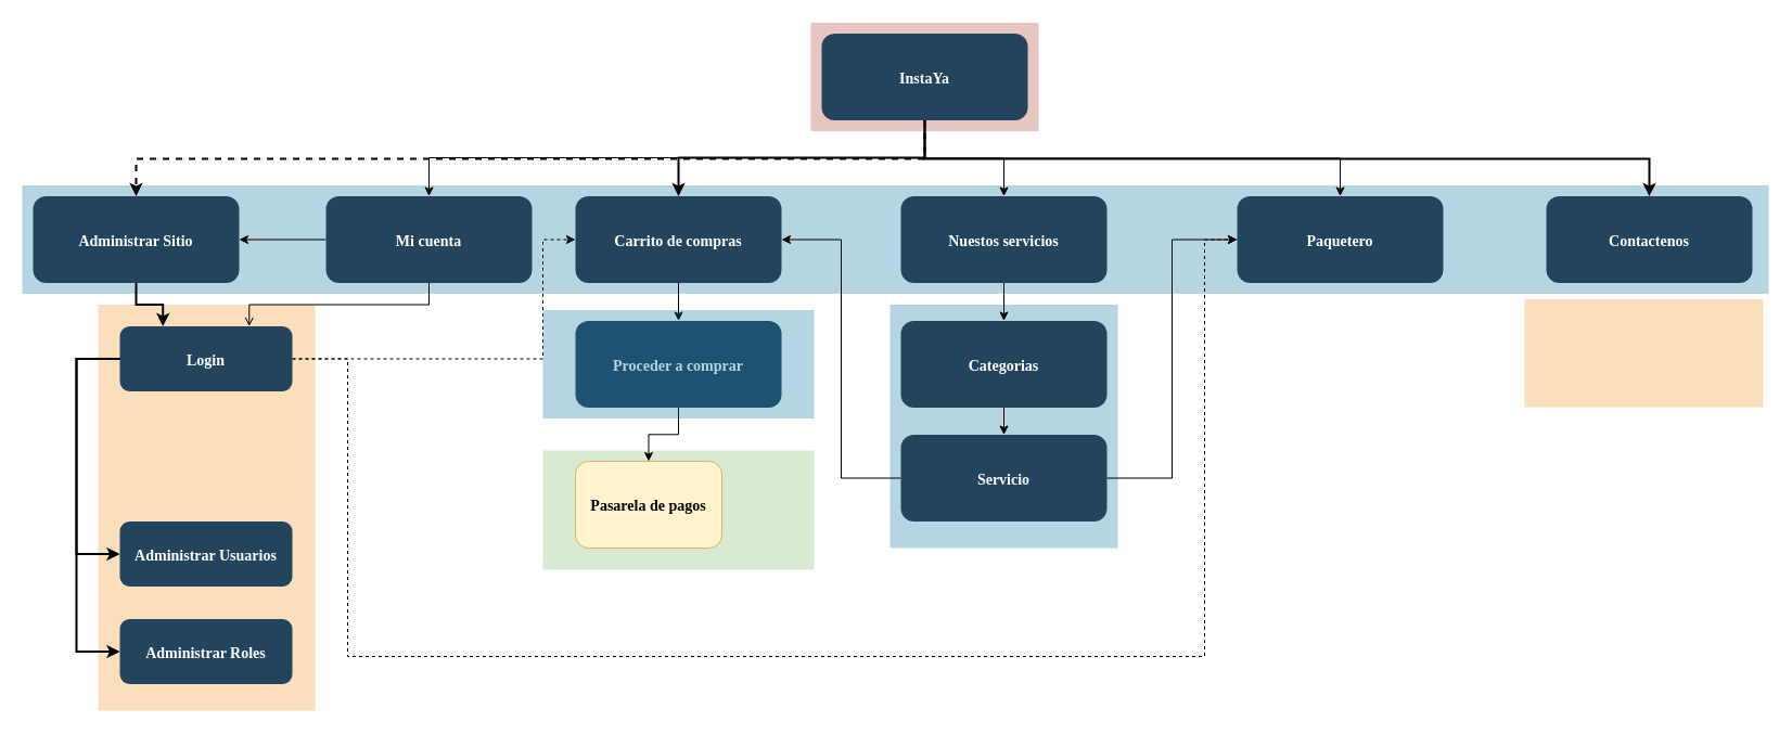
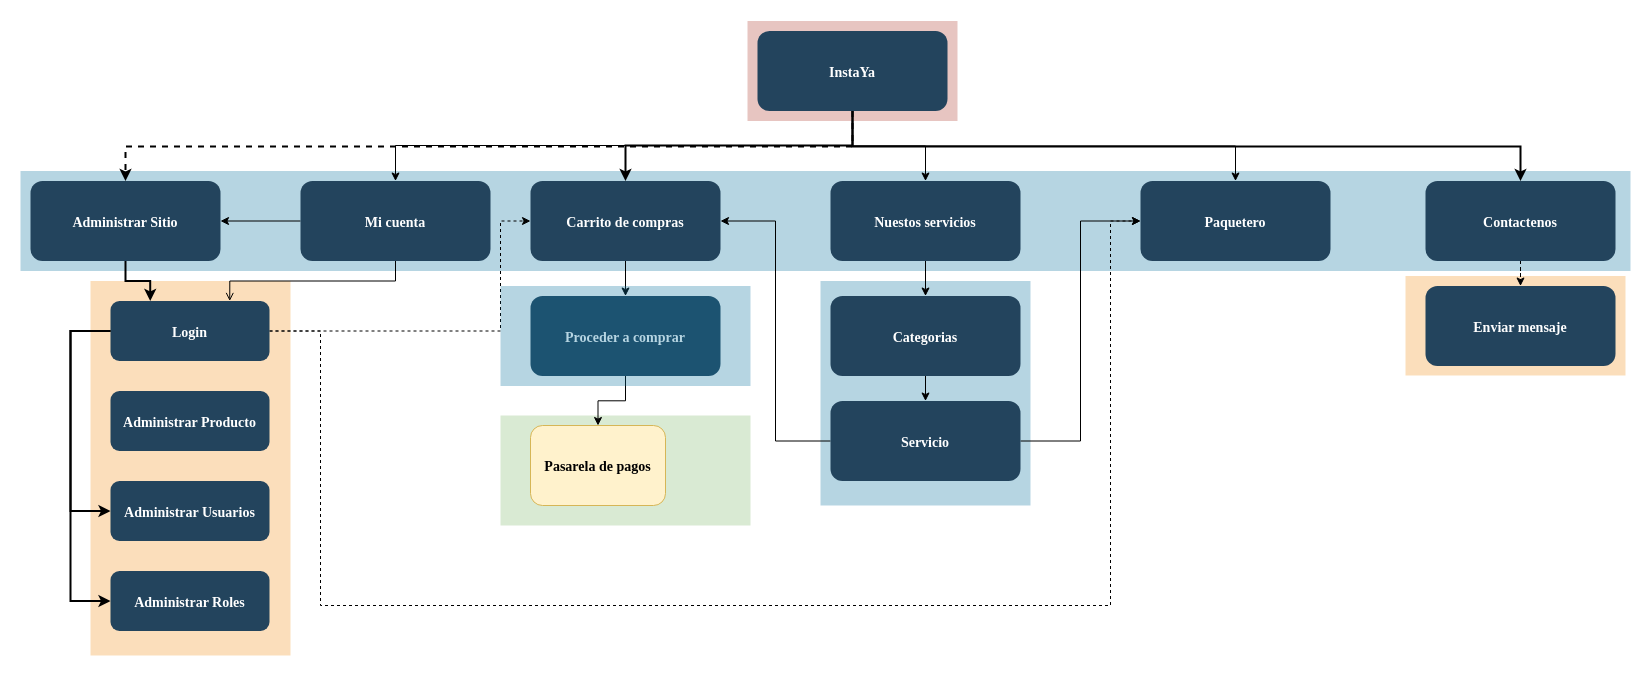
  <mxCell id="0" />
  <mxCell id="1" parent="0" />
  <mxCell id="2" value="" style="fillColor=#AE4132;strokeColor=none;opacity=30;" parent="1" vertex="1"><mxGeometry x="747" y="20.5" width="210" height="100.0" as="geometry" /></mxCell>
  <mxCell id="3" value="" style="fillColor=#10739E;strokeColor=none;opacity=30;" parent="1" vertex="1"><mxGeometry x="20" y="170.5" width="1610" height="100" as="geometry" /></mxCell>
  <mxCell id="4" value="" style="fillColor=#F2931E;strokeColor=none;opacity=30;" parent="1" vertex="1"><mxGeometry x="1405" y="275.5" width="220" height="99.5" as="geometry" /></mxCell>
  <mxCell id="5" value="" style="fillColor=#F2931E;strokeColor=none;opacity=30;" parent="1" vertex="1"><mxGeometry x="90" y="280.5" width="200" height="374.5" as="geometry" /></mxCell>
  <mxCell id="6" value="" style="fillColor=#10739E;strokeColor=none;opacity=30;" parent="1" vertex="1"><mxGeometry x="820" y="280.5" width="210" height="224.5" as="geometry" /></mxCell>
  <mxCell id="7" value="" style="fillColor=#D9EAD3;strokeColor=none" parent="1" vertex="1"><mxGeometry x="500" y="415" width="250" height="110" as="geometry" /></mxCell>
  <mxCell id="8" style="edgeStyle=orthogonalEdgeStyle;rounded=0;orthogonalLoop=1;jettySize=auto;html=1;exitX=0.5;exitY=1;exitDx=0;exitDy=0;" parent="1" source="11" target="31" edge="1"><mxGeometry relative="1" as="geometry" /></mxCell>
  <mxCell id="9" style="edgeStyle=orthogonalEdgeStyle;rounded=0;orthogonalLoop=1;jettySize=auto;html=1;exitX=0.5;exitY=1;exitDx=0;exitDy=0;" parent="1" source="11" target="15" edge="1"><mxGeometry relative="1" as="geometry" /></mxCell>
  <mxCell id="10" style="edgeStyle=orthogonalEdgeStyle;rounded=0;orthogonalLoop=1;jettySize=auto;html=1;" parent="1" source="11" target="44" edge="1"><mxGeometry relative="1" as="geometry"><Array as="points"><mxPoint x="852" y="145" /><mxPoint x="395" y="145" /></Array></mxGeometry></mxCell>
  <mxCell id="11" value="InstaYa" style="rounded=1;fillColor=#23445D;gradientColor=none;strokeColor=none;fontColor=#FFFFFF;fontStyle=1;fontFamily=Tahoma;fontSize=14" parent="1" vertex="1"><mxGeometry x="757" y="30.5" width="190" height="80" as="geometry" /></mxCell>
+ <mxCell id="12" value="" style="edgeStyle=orthogonalEdgeStyle;rounded=0;orthogonalLoop=1;jettySize=auto;html=1;dashed=1;" parent="1" source="13" target="41" edge="1"><mxGeometry relative="1" as="geometry" /></mxCell>
  <mxCell id="13" value="Contactenos" style="rounded=1;fillColor=#23445D;gradientColor=none;strokeColor=none;fontColor=#FFFFFF;fontStyle=1;fontFamily=Tahoma;fontSize=14" parent="1" vertex="1"><mxGeometry x="1425" y="180.5" width="190" height="80" as="geometry" /></mxCell>
  <mxCell id="14" value="" style="edgeStyle=elbowEdgeStyle;elbow=vertical;strokeWidth=2;rounded=0" parent="1" source="11" target="13" edge="1"><mxGeometry x="337" y="215.5" width="100" height="100" as="geometry"><mxPoint x="337" y="160.5" as="sourcePoint" /><mxPoint x="437" y="60.5" as="targetPoint" /></mxGeometry></mxCell>
  <mxCell id="15" value="Paquetero" style="rounded=1;fillColor=#23445D;gradientColor=none;strokeColor=none;fontColor=#FFFFFF;fontStyle=1;fontFamily=Tahoma;fontSize=14" parent="1" vertex="1"><mxGeometry x="1140" y="180.5" width="190" height="80" as="geometry" /></mxCell>
  <mxCell id="16" value="" style="edgeStyle=orthogonalEdgeStyle;rounded=0;orthogonalLoop=1;jettySize=auto;html=1;" parent="1" source="17" target="38" edge="1"><mxGeometry relative="1" as="geometry" /></mxCell>
  <mxCell id="17" value="Carrito de compras" style="rounded=1;fillColor=#23445D;gradientColor=none;strokeColor=none;fontColor=#FFFFFF;fontStyle=1;fontFamily=Tahoma;fontSize=14" parent="1" vertex="1"><mxGeometry x="530" y="180.5" width="190" height="80" as="geometry" /></mxCell>
  <mxCell id="18" value="Administrar Sitio" style="rounded=1;fillColor=#23445D;gradientColor=none;strokeColor=none;fontColor=#FFFFFF;fontStyle=1;fontFamily=Tahoma;fontSize=14" parent="1" vertex="1"><mxGeometry x="30" y="180.5" width="190" height="80" as="geometry" /></mxCell>
  <mxCell id="19" style="edgeStyle=orthogonalEdgeStyle;rounded=0;orthogonalLoop=1;jettySize=auto;html=1;entryX=0;entryY=0.5;entryDx=0;entryDy=0;exitX=1;exitY=0.5;exitDx=0;exitDy=0;dashed=1;" parent="1" source="21" target="15" edge="1"><mxGeometry relative="1" as="geometry"><Array as="points"><mxPoint x="320" y="331" /><mxPoint x="320" y="605" /><mxPoint x="1110" y="605" /><mxPoint x="1110" y="221" /></Array></mxGeometry></mxCell>
  <mxCell id="20" style="edgeStyle=orthogonalEdgeStyle;rounded=0;orthogonalLoop=1;jettySize=auto;html=1;entryX=0;entryY=0.5;entryDx=0;entryDy=0;dashed=1;" parent="1" source="21" target="17" edge="1"><mxGeometry relative="1" as="geometry"><Array as="points"><mxPoint x="500" y="331" /><mxPoint x="500" y="221" /></Array></mxGeometry></mxCell>
  <mxCell id="21" value="Login" style="rounded=1;fillColor=#23445D;gradientColor=none;strokeColor=none;fontColor=#FFFFFF;fontStyle=1;fontFamily=Tahoma;fontSize=14" parent="1" vertex="1"><mxGeometry x="110" y="300.5" width="159" height="60" as="geometry" /></mxCell>
+ <mxCell id="22" value="Administrar Producto" style="rounded=1;fillColor=#23445D;gradientColor=none;strokeColor=none;fontColor=#FFFFFF;fontStyle=1;fontFamily=Tahoma;fontSize=14" parent="1" vertex="1"><mxGeometry x="110" y="390.5" width="159" height="60" as="geometry" /></mxCell>
  <mxCell id="23" value="Administrar Usuarios" style="rounded=1;fillColor=#23445D;gradientColor=none;strokeColor=none;fontColor=#FFFFFF;fontStyle=1;fontFamily=Tahoma;fontSize=14" parent="1" vertex="1"><mxGeometry x="110" y="480.5" width="159" height="60" as="geometry" /></mxCell>
  <mxCell id="24" value="Administrar Roles" style="rounded=1;fillColor=#23445D;gradientColor=none;strokeColor=none;fontColor=#FFFFFF;fontStyle=1;fontFamily=Tahoma;fontSize=14" parent="1" vertex="1"><mxGeometry x="110" y="570.5" width="159" height="60" as="geometry" /></mxCell>
  <mxCell id="25" value="" style="edgeStyle=elbowEdgeStyle;elbow=vertical;strokeWidth=2;rounded=0;entryX=0.5;entryY=0;entryDx=0;entryDy=0;" parent="1" source="11" target="17" edge="1"><mxGeometry x="347" y="225.5" width="100" height="100" as="geometry"><mxPoint x="862" y="120.5" as="sourcePoint" /><mxPoint x="1467" y="190.5" as="targetPoint" /><Array as="points"><mxPoint x="650" y="145" /></Array></mxGeometry></mxCell>
  <mxCell id="26" value="" style="edgeStyle=elbowEdgeStyle;elbow=vertical;strokeWidth=2;rounded=0;dashed=1;" parent="1" source="11" target="18" edge="1"><mxGeometry x="-23" y="135.5" width="100" height="100" as="geometry"><mxPoint x="-23" y="80.5" as="sourcePoint" /><mxPoint x="77" y="-19.5" as="targetPoint" /></mxGeometry></mxCell>
  <mxCell id="27" value="" style="edgeStyle=orthogonalEdgeStyle;elbow=horizontal;strokeWidth=2;rounded=0;exitX=0.5;exitY=1;exitDx=0;exitDy=0;entryX=0.25;entryY=0;entryDx=0;entryDy=0;" parent="1" source="18" target="21" edge="1"><mxGeometry x="-23" y="135.5" width="100" height="100" as="geometry"><mxPoint x="-23" y="80.5" as="sourcePoint" /><mxPoint x="230" y="305" as="targetPoint" /></mxGeometry></mxCell>
  <mxCell id="28" value="" style="edgeStyle=elbowEdgeStyle;elbow=horizontal;strokeWidth=2;rounded=0;exitX=0;exitY=0.5;exitDx=0;exitDy=0;" parent="1" source="21" target="23" edge="1"><mxGeometry x="-23" y="135.5" width="100" height="100" as="geometry"><mxPoint x="-23" y="80.5" as="sourcePoint" /><mxPoint x="77" y="-19.5" as="targetPoint" /><Array as="points"><mxPoint x="70" y="375" /><mxPoint x="202" y="370.5" /></Array></mxGeometry></mxCell>
  <mxCell id="29" value="" style="edgeStyle=elbowEdgeStyle;elbow=horizontal;strokeWidth=2;rounded=0;exitX=0;exitY=0.5;exitDx=0;exitDy=0;" parent="1" source="21" target="24" edge="1"><mxGeometry x="-23" y="135.5" width="100" height="100" as="geometry"><mxPoint x="-23" y="80.5" as="sourcePoint" /><mxPoint x="77" y="-19.5" as="targetPoint" /><Array as="points"><mxPoint x="70" y="355" /><mxPoint x="202" y="420.5" /></Array></mxGeometry></mxCell>
  <mxCell id="30" value="" style="edgeStyle=orthogonalEdgeStyle;rounded=0;orthogonalLoop=1;jettySize=auto;html=1;" parent="1" source="31" target="33" edge="1"><mxGeometry relative="1" as="geometry" /></mxCell>
  <mxCell id="31" value="Nuestos servicios" style="rounded=1;fillColor=#23445D;gradientColor=none;strokeColor=none;fontColor=#FFFFFF;fontStyle=1;fontFamily=Tahoma;fontSize=14" parent="1" vertex="1"><mxGeometry x="830" y="180.5" width="190" height="80" as="geometry" /></mxCell>
  <mxCell id="32" value="" style="edgeStyle=orthogonalEdgeStyle;rounded=0;orthogonalLoop=1;jettySize=auto;html=1;" parent="1" source="33" target="36" edge="1"><mxGeometry relative="1" as="geometry" /></mxCell>
  <mxCell id="33" value="Categorias" style="rounded=1;fillColor=#23445D;gradientColor=none;strokeColor=none;fontColor=#FFFFFF;fontStyle=1;fontFamily=Tahoma;fontSize=14" parent="1" vertex="1"><mxGeometry x="830" y="295.5" width="190" height="80" as="geometry" /></mxCell>
  <mxCell id="34" style="edgeStyle=orthogonalEdgeStyle;rounded=0;orthogonalLoop=1;jettySize=auto;html=1;entryX=1;entryY=0.5;entryDx=0;entryDy=0;" parent="1" source="36" target="17" edge="1"><mxGeometry relative="1" as="geometry" /></mxCell>
  <mxCell id="35" style="edgeStyle=orthogonalEdgeStyle;rounded=0;orthogonalLoop=1;jettySize=auto;html=1;entryX=0;entryY=0.5;entryDx=0;entryDy=0;" parent="1" source="36" target="15" edge="1"><mxGeometry relative="1" as="geometry" /></mxCell>
  <mxCell id="36" value="Servicio" style="rounded=1;fillColor=#23445D;gradientColor=none;strokeColor=none;fontColor=#FFFFFF;fontStyle=1;fontFamily=Tahoma;fontSize=14" parent="1" vertex="1"><mxGeometry x="830" y="400.5" width="190" height="80" as="geometry" /></mxCell>
  <mxCell id="37" value="" style="edgeStyle=orthogonalEdgeStyle;rounded=0;orthogonalLoop=1;jettySize=auto;html=1;" parent="1" source="38" target="39" edge="1"><mxGeometry relative="1" as="geometry" /></mxCell>
  <mxCell id="38" value="Proceder a comprar" style="rounded=1;fillColor=#23445D;gradientColor=none;strokeColor=none;fontColor=#FFFFFF;fontStyle=1;fontFamily=Tahoma;fontSize=14" parent="1" vertex="1"><mxGeometry x="530" y="295.5" width="190" height="80" as="geometry" /></mxCell>
  <mxCell id="39" value="Pasarela de pagos" style="rounded=1;fillColor=#fff2cc;strokeColor=#d6b656;fontStyle=1;fontFamily=Tahoma;fontSize=14" parent="1" vertex="1"><mxGeometry x="530" y="425" width="135" height="80" as="geometry" /></mxCell>
  <mxCell id="40" value="" style="fillColor=#10739E;strokeColor=none;opacity=30;" parent="1" vertex="1"><mxGeometry x="500" y="285.5" width="250" height="100" as="geometry" /></mxCell>
+ <mxCell id="41" value="Enviar mensaje" style="rounded=1;fillColor=#23445D;gradientColor=none;strokeColor=none;fontColor=#FFFFFF;fontStyle=1;fontFamily=Tahoma;fontSize=14" parent="1" vertex="1"><mxGeometry x="1425" y="285.5" width="190" height="80" as="geometry" /></mxCell>
  <mxCell id="42" style="edgeStyle=orthogonalEdgeStyle;rounded=0;orthogonalLoop=1;jettySize=auto;html=1;entryX=0.75;entryY=0;entryDx=0;entryDy=0;exitX=0.5;exitY=1;exitDx=0;exitDy=0;endArrow=open;" parent="1" source="44" target="21" edge="1"><mxGeometry relative="1" as="geometry" /></mxCell>
  <mxCell id="43" value="" style="edgeStyle=orthogonalEdgeStyle;rounded=0;orthogonalLoop=1;jettySize=auto;html=1;" edge="1" parent="1" source="44" target="18"><mxGeometry relative="1" as="geometry" /></mxCell>
  <mxCell id="44" value="Mi cuenta" style="rounded=1;fillColor=#23445D;gradientColor=none;strokeColor=none;fontColor=#FFFFFF;fontStyle=1;fontFamily=Tahoma;fontSize=14" parent="1" vertex="1"><mxGeometry x="300" y="180.5" width="190" height="80" as="geometry" /></mxCell>
